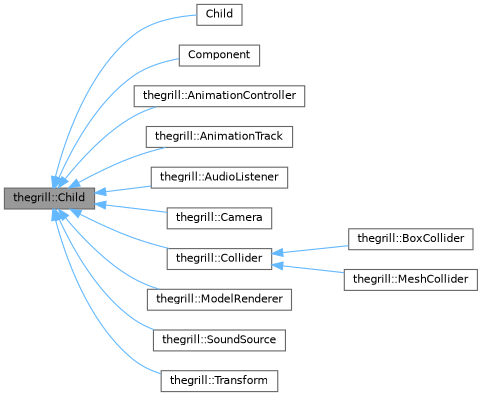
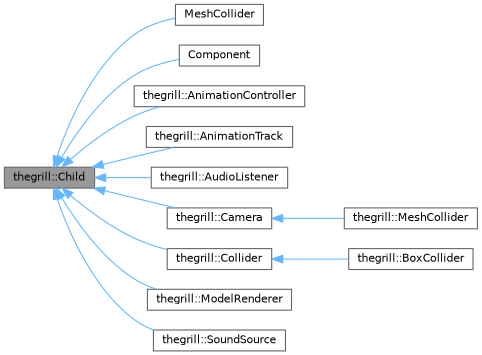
  digraph {
    rankdir=LR
    node [color=gray40 fillcolor=white fontname=Helvetica fontsize=10 shape=box style=filled]
    edge [color=steelblue1 dir=back fontname=Helvetica fontsize=10 labelfontname=Helvetica labelfontsize=10 style=solid]
    n1 [fillcolor=grey60 fontcolor=black height=0.2 label="thegrill::Child" width=0.4]
-   n2 [height=0.2 label=Child width=0.4]
+   n2 [height=0.2 label=MeshCollider width=0.4]
    n3 [height=0.2 label=Component width=0.4]
    n4 [height=0.2 label="thegrill::AnimationController" width=0.4]
    n5 [height=0.2 label="thegrill::AnimationTrack" width=0.4]
    n6 [height=0.2 label="thegrill::AudioListener" width=0.4]
    n7 [height=0.2 label="thegrill::Camera" width=0.4]
    n8 [height=0.2 label="thegrill::Collider" width=0.4]
    n9 [height=0.2 label="thegrill::ModelRenderer" width=0.4]
    n10 [height=0.2 label="thegrill::SoundSource" width=0.4]
-   n11 [height=0.2 label="thegrill::Transform" width=0.4]
    n12 [height=0.2 label="thegrill::BoxCollider" width=0.4]
    n13 [height=0.2 label="thegrill::MeshCollider" width=0.4]
    n1 -> n2
    n1 -> n3
    n1 -> n4
    n1 -> n5
    n1 -> n6
    n1 -> n7
    n1 -> n8
    n1 -> n9
    n1 -> n10
-   n1 -> n11
    n8 -> n12
-   n8 -> n13
+   n7 -> n13
  }
